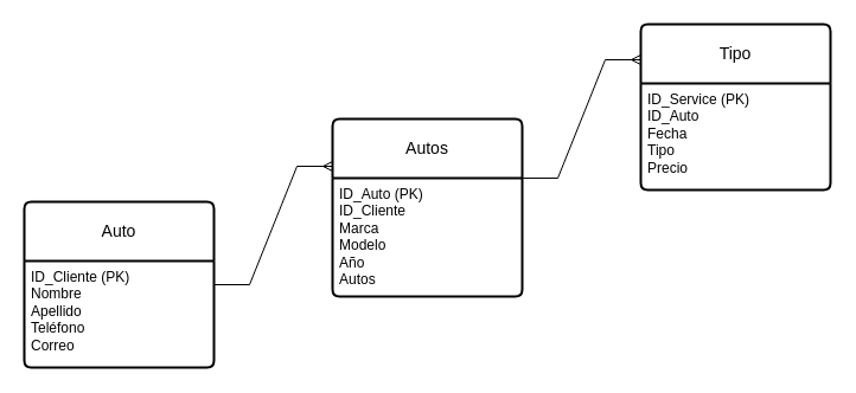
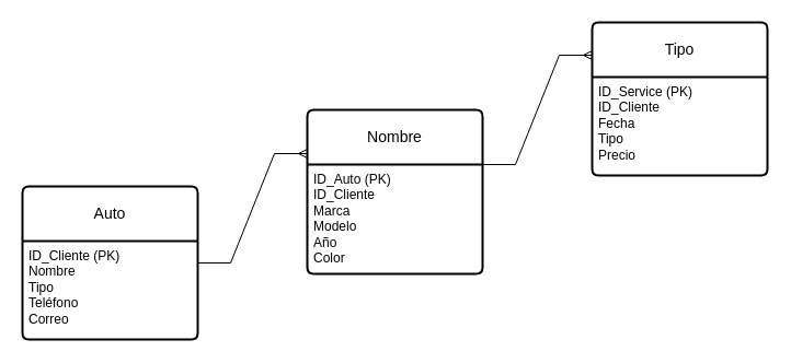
  <mxCell id="0" />
  <mxCell id="1" parent="0" />
  <mxCell id="2" value="Auto" style="swimlane;childLayout=stackLayout;horizontal=1;startSize=50;horizontalStack=0;rounded=1;fontSize=14;fontStyle=0;strokeWidth=2;resizeParent=0;resizeLast=1;shadow=0;dashed=0;align=center;arcSize=4;whiteSpace=wrap;html=1;" parent="1" vertex="1"><mxGeometry x="20" y="170" width="160" height="140" as="geometry" /></mxCell>
- <mxCell id="3" value=" ID_Cliente (PK)&lt;br&gt;Nombre&lt;br&gt;Apellido&lt;br&gt;Teléfono &lt;br&gt;Correo" style="align=left;strokeColor=none;fillColor=none;spacingLeft=4;fontSize=12;verticalAlign=top;resizable=0;rotatable=0;part=1;html=1;" parent="2" vertex="1"><mxGeometry y="50" width="160" height="90" as="geometry" /></mxCell>
- <mxCell id="4" value="Autos" style="swimlane;childLayout=stackLayout;horizontal=1;startSize=50;horizontalStack=0;rounded=1;fontSize=14;fontStyle=0;strokeWidth=2;resizeParent=0;resizeLast=1;shadow=0;dashed=0;align=center;arcSize=4;whiteSpace=wrap;html=1;" parent="1" vertex="1"><mxGeometry x="280" y="100" width="160" height="150" as="geometry" /></mxCell>
- <mxCell id="5" value="ID_Auto (PK)&lt;br&gt;ID_Cliente&lt;br&gt;Marca&lt;br&gt;Modelo&lt;br&gt;Año&lt;br&gt;Autos" style="align=left;strokeColor=none;fillColor=none;spacingLeft=4;fontSize=12;verticalAlign=top;resizable=0;rotatable=0;part=1;html=1;" parent="4" vertex="1"><mxGeometry y="50" width="160" height="100" as="geometry" /></mxCell>
+ <mxCell id="3" value=" ID_Cliente (PK)&lt;br&gt;Nombre&lt;br&gt;Tipo&lt;br&gt;Teléfono &lt;br&gt;Correo" style="align=left;strokeColor=none;fillColor=none;spacingLeft=4;fontSize=12;verticalAlign=top;resizable=0;rotatable=0;part=1;html=1;" parent="2" vertex="1"><mxGeometry y="50" width="160" height="90" as="geometry" /></mxCell>
+ <mxCell id="4" value="Nombre" style="swimlane;childLayout=stackLayout;horizontal=1;startSize=50;horizontalStack=0;rounded=1;fontSize=14;fontStyle=0;strokeWidth=2;resizeParent=0;resizeLast=1;shadow=0;dashed=0;align=center;arcSize=4;whiteSpace=wrap;html=1;" parent="1" vertex="1"><mxGeometry x="280" y="100" width="160" height="150" as="geometry" /></mxCell>
+ <mxCell id="5" value="ID_Auto (PK)&lt;br&gt;ID_Cliente&lt;br&gt;Marca&lt;br&gt;Modelo&lt;br&gt;Año&lt;br&gt;Color" style="align=left;strokeColor=none;fillColor=none;spacingLeft=4;fontSize=12;verticalAlign=top;resizable=0;rotatable=0;part=1;html=1;" parent="4" vertex="1"><mxGeometry y="50" width="160" height="100" as="geometry" /></mxCell>
  <mxCell id="6" value="Tipo" style="swimlane;childLayout=stackLayout;horizontal=1;startSize=50;horizontalStack=0;rounded=1;fontSize=14;fontStyle=0;strokeWidth=2;resizeParent=0;resizeLast=1;shadow=0;dashed=0;align=center;arcSize=4;whiteSpace=wrap;html=1;" parent="1" vertex="1"><mxGeometry x="540" y="20" width="160" height="140" as="geometry" /></mxCell>
- <mxCell id="7" value=" ID_Service (PK)&lt;br&gt;ID_Auto&lt;br&gt;Fecha&lt;br&gt;Tipo&lt;br&gt;Precio" style="align=left;strokeColor=none;fillColor=none;spacingLeft=4;fontSize=12;verticalAlign=top;resizable=0;rotatable=0;part=1;html=1;" parent="6" vertex="1"><mxGeometry y="50" width="160" height="90" as="geometry" /></mxCell>
+ <mxCell id="7" value=" ID_Service (PK)&lt;br&gt;ID_Cliente&lt;br&gt;Fecha&lt;br&gt;Tipo&lt;br&gt;Precio" style="align=left;strokeColor=none;fillColor=none;spacingLeft=4;fontSize=12;verticalAlign=top;resizable=0;rotatable=0;part=1;html=1;" parent="6" vertex="1"><mxGeometry y="50" width="160" height="90" as="geometry" /></mxCell>
  <mxCell id="8" value="" style="edgeStyle=entityRelationEdgeStyle;fontSize=12;html=1;endArrow=ERmany;rounded=0;" parent="1" edge="1"><mxGeometry width="100" height="100" relative="1" as="geometry"><mxPoint x="180" y="240" as="sourcePoint" /><mxPoint x="280" y="140" as="targetPoint" /></mxGeometry></mxCell>
  <mxCell id="9" value="" style="edgeStyle=entityRelationEdgeStyle;fontSize=12;html=1;endArrow=ERmany;rounded=0;" parent="1" edge="1"><mxGeometry width="100" height="100" relative="1" as="geometry"><mxPoint x="440" y="150" as="sourcePoint" /><mxPoint x="540" y="50" as="targetPoint" /></mxGeometry></mxCell>
